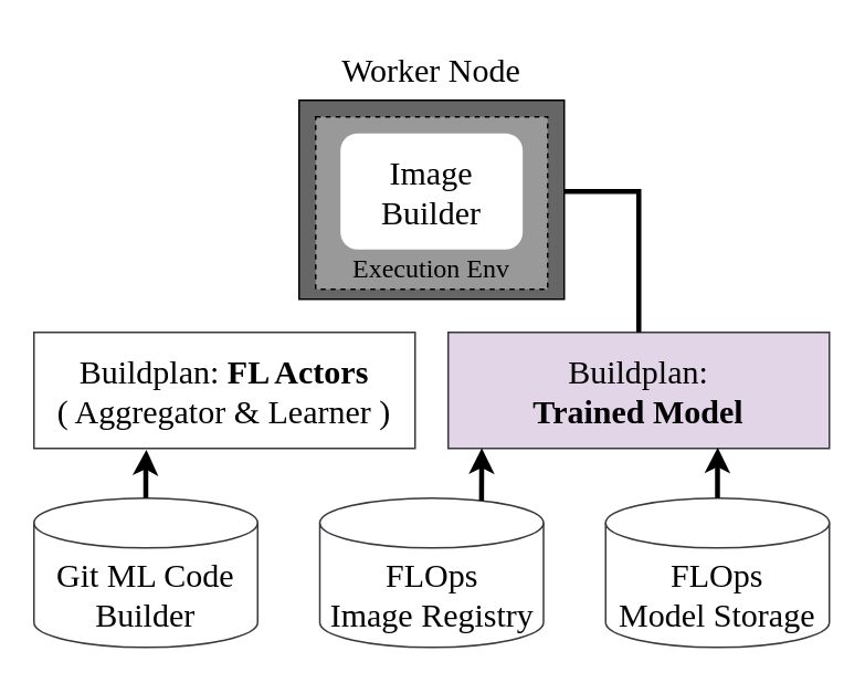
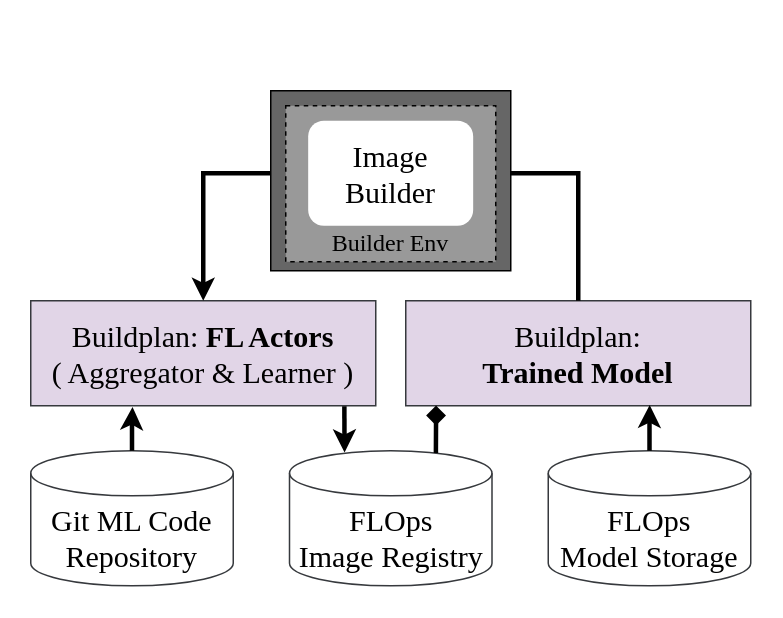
  <mxCell id="0" />
  <mxCell id="1" parent="0" />
- <mxCell id="2" value="&lt;font color=&quot;#000000&quot; style=&quot;font-size: 20px;&quot;&gt;Buildplan: &lt;b style=&quot;&quot;&gt;FL Actors&lt;/b&gt;&lt;/font&gt;&lt;div&gt;&lt;font color=&quot;#000000&quot; style=&quot;font-size: 20px;&quot;&gt;( Aggregator &amp;amp; Learner )&lt;/font&gt;&lt;/div&gt;" style="rounded=0;whiteSpace=wrap;html=1;fillColor=#FFFFFF;strokeColor=#36393d;fontStyle=0;fontFamily=CMU Sans Serif;" vertex="1" parent="1"><mxGeometry x="20" y="200" width="230" height="70" as="geometry" /></mxCell>
+ <mxCell id="2" value="&lt;font color=&quot;#000000&quot; style=&quot;font-size: 20px;&quot;&gt;Buildplan: &lt;b style=&quot;&quot;&gt;FL Actors&lt;/b&gt;&lt;/font&gt;&lt;div&gt;&lt;font color=&quot;#000000&quot; style=&quot;font-size: 20px;&quot;&gt;( Aggregator &amp;amp; Learner )&lt;/font&gt;&lt;/div&gt;" style="rounded=0;whiteSpace=wrap;html=1;fillColor=#e1d5e7;strokeColor=#36393d;fontStyle=0;fontFamily=CMU Sans Serif;" vertex="1" parent="1"><mxGeometry x="20" y="200" width="230" height="70" as="geometry" /></mxCell>
  <mxCell id="3" value="&lt;font color=&quot;#000000&quot; style=&quot;font-size: 20px;&quot;&gt;Buildplan:&lt;/font&gt;&lt;div&gt;&lt;font color=&quot;#000000&quot; style=&quot;font-size: 20px;&quot;&gt;&lt;b style=&quot;&quot;&gt;Trained Model&lt;/b&gt;&lt;/font&gt;&lt;/div&gt;" style="rounded=0;whiteSpace=wrap;html=1;fillColor=#e1d5e7;strokeColor=#36393d;fontStyle=0;fontFamily=CMU Sans Serif;" vertex="1" parent="1"><mxGeometry x="270" y="200" width="230" height="70" as="geometry" /></mxCell>
+ <mxCell id="4" style="edgeStyle=orthogonalEdgeStyle;rounded=0;orthogonalLoop=1;jettySize=auto;html=1;entryX=0.5;entryY=0;entryDx=0;entryDy=0;exitX=0;exitY=0.5;exitDx=0;exitDy=0;strokeWidth=3;fontFamily=CMU Sans Serif;" edge="1" parent="1" source="16" target="2"><mxGeometry relative="1" as="geometry" /></mxCell>
  <mxCell id="5" style="edgeStyle=orthogonalEdgeStyle;rounded=0;orthogonalLoop=1;jettySize=auto;html=1;exitX=1;exitY=0.5;exitDx=0;exitDy=0;strokeWidth=3;fontFamily=CMU Sans Serif;endArrow=none;" edge="1" parent="1" source="16" target="3"><mxGeometry relative="1" as="geometry" /></mxCell>
- <mxCell id="6" value="&lt;font color=&quot;#000000&quot;&gt;&lt;span style=&quot;font-size: 20px;&quot;&gt;Git ML Code&lt;br&gt;Builder&lt;/span&gt;&lt;/font&gt;" style="rounded=0;whiteSpace=wrap;html=1;fillColor=#FFFFFF;strokeColor=#36393d;fontStyle=0;fontFamily=CMU Sans Serif;shape=cylinder3;boundedLbl=1;backgroundOutline=1;size=15;" vertex="1" parent="1"><mxGeometry x="20" y="300" width="135" height="90" as="geometry" /></mxCell>
+ <mxCell id="6" value="&lt;font color=&quot;#000000&quot;&gt;&lt;span style=&quot;font-size: 20px;&quot;&gt;Git ML Code&lt;br&gt;Repository&lt;/span&gt;&lt;/font&gt;" style="rounded=0;whiteSpace=wrap;html=1;fillColor=#FFFFFF;strokeColor=#36393d;fontStyle=0;fontFamily=CMU Sans Serif;shape=cylinder3;boundedLbl=1;backgroundOutline=1;size=15;" vertex="1" parent="1"><mxGeometry x="20" y="300" width="135" height="90" as="geometry" /></mxCell>
  <mxCell id="7" style="edgeStyle=orthogonalEdgeStyle;rounded=0;orthogonalLoop=1;jettySize=auto;html=1;entryX=0.295;entryY=1.011;entryDx=0;entryDy=0;entryPerimeter=0;strokeWidth=3;fontFamily=CMU Sans Serif;" edge="1" parent="1" source="6" target="2"><mxGeometry relative="1" as="geometry" /></mxCell>
  <mxCell id="8" value="&lt;font color=&quot;#000000&quot;&gt;&lt;span style=&quot;font-size: 20px;&quot;&gt;FLOps&lt;/span&gt;&lt;/font&gt;&lt;div&gt;&lt;font color=&quot;#000000&quot;&gt;&lt;span style=&quot;font-size: 20px;&quot;&gt;Image Registry&lt;/span&gt;&lt;/font&gt;&lt;/div&gt;" style="rounded=0;whiteSpace=wrap;html=1;fillColor=#FFFFFF;strokeColor=#36393d;fontStyle=0;fontFamily=CMU Sans Serif;shape=cylinder3;boundedLbl=1;backgroundOutline=1;size=15;" vertex="1" parent="1"><mxGeometry x="192.5" y="300" width="135" height="90" as="geometry" /></mxCell>
  <mxCell id="9" value="&lt;font color=&quot;#000000&quot;&gt;&lt;span style=&quot;font-size: 20px;&quot;&gt;FLOps&lt;br&gt;Model Storage&lt;/span&gt;&lt;/font&gt;" style="rounded=0;whiteSpace=wrap;html=1;fillColor=#FFFFFF;strokeColor=#36393d;fontStyle=0;fontFamily=CMU Sans Serif;shape=cylinder3;boundedLbl=1;backgroundOutline=1;size=15;" vertex="1" parent="1"><mxGeometry x="365" y="300" width="135" height="90" as="geometry" /></mxCell>
- <mxCell id="11" style="edgeStyle=orthogonalEdgeStyle;rounded=0;orthogonalLoop=1;jettySize=auto;html=1;entryX=0.088;entryY=0.998;entryDx=0;entryDy=0;entryPerimeter=0;strokeWidth=3;exitX=0.723;exitY=0.016;exitDx=0;exitDy=0;exitPerimeter=0;fontFamily=CMU Sans Serif;" edge="1" parent="1" source="8" target="3"><mxGeometry relative="1" as="geometry"><mxPoint x="290" y="300" as="sourcePoint" /><Array as="points"><mxPoint x="290" y="300" /><mxPoint x="290" y="300" /></Array></mxGeometry></mxCell>
+ <mxCell id="10" style="edgeStyle=orthogonalEdgeStyle;rounded=0;orthogonalLoop=1;jettySize=auto;html=1;exitX=0.909;exitY=1.004;exitDx=0;exitDy=0;exitPerimeter=0;strokeWidth=3;entryX=0.272;entryY=0.013;entryDx=0;entryDy=0;entryPerimeter=0;fontFamily=CMU Sans Serif;" edge="1" parent="1" source="2" target="8"><mxGeometry relative="1" as="geometry"><mxPoint x="229" y="300" as="targetPoint" /></mxGeometry></mxCell>
+ <mxCell id="11" style="edgeStyle=orthogonalEdgeStyle;rounded=0;orthogonalLoop=1;jettySize=auto;html=1;entryX=0.088;entryY=0.998;entryDx=0;entryDy=0;entryPerimeter=0;strokeWidth=3;exitX=0.723;exitY=0.016;exitDx=0;exitDy=0;exitPerimeter=0;fontFamily=CMU Sans Serif;endArrow=diamond;" edge="1" parent="1" source="8" target="3"><mxGeometry relative="1" as="geometry"><mxPoint x="290" y="300" as="sourcePoint" /><Array as="points"><mxPoint x="290" y="300" /><mxPoint x="290" y="300" /></Array></mxGeometry></mxCell>
  <mxCell id="12" style="edgeStyle=orthogonalEdgeStyle;rounded=0;orthogonalLoop=1;jettySize=auto;html=1;entryX=0.707;entryY=0.992;entryDx=0;entryDy=0;entryPerimeter=0;strokeWidth=3;fontFamily=CMU Sans Serif;" edge="1" parent="1" source="9" target="3"><mxGeometry relative="1" as="geometry" /></mxCell>
- <mxCell id="13" value="Worker Node" style="text;align=center;verticalAlign=middle;resizable=0;points=[];autosize=1;strokeColor=none;fillColor=none;fontStyle=0;fontSize=20;fontFamily=CMU Sans Serif;" vertex="1" parent="1"><mxGeometry x="195" y="20" width="130" height="40" as="geometry" /></mxCell>
  <mxCell id="14" value="" style="rounded=0;whiteSpace=wrap;html=1;fontStyle=0;fontFamily=CMU Sans Serif;fillColor=#666666;" vertex="1" parent="1"><mxGeometry x="180" y="60" width="160" height="120" as="geometry" /></mxCell>
- <mxCell id="15" value="&lt;font style=&quot;font-size: 16px;&quot;&gt;Execution Env&lt;/font&gt;" style="rounded=0;whiteSpace=wrap;html=1;verticalAlign=bottom;fillColor=#999999;strokeColor=#000000;dashed=1;fontColor=#000000;fontSize=14;fontFamily=CMU Sans Serif;" vertex="1" parent="1"><mxGeometry x="190" y="70" width="140" height="104" as="geometry" /></mxCell>
+ <mxCell id="15" value="&lt;font style=&quot;font-size: 16px;&quot;&gt;Builder Env&lt;/font&gt;" style="rounded=0;whiteSpace=wrap;html=1;verticalAlign=bottom;fillColor=#999999;strokeColor=#000000;dashed=1;fontColor=#000000;fontSize=14;fontFamily=CMU Sans Serif;" vertex="1" parent="1"><mxGeometry x="190" y="70" width="140" height="104" as="geometry" /></mxCell>
  <mxCell id="16" value="&lt;font color=&quot;#000000&quot; size=&quot;1&quot;&gt;&lt;span style=&quot;font-size: 20px;&quot;&gt;&lt;span&gt;Image&lt;br&gt;Builder&lt;/span&gt;&lt;/span&gt;&lt;/font&gt;" style="rounded=1;whiteSpace=wrap;html=1;fillColor=#FFFFFF;strokeColor=none;fontStyle=0;fontFamily=CMU Sans Serif;" vertex="1" parent="1"><mxGeometry x="204.95" y="80" width="110" height="70" as="geometry" /></mxCell>
